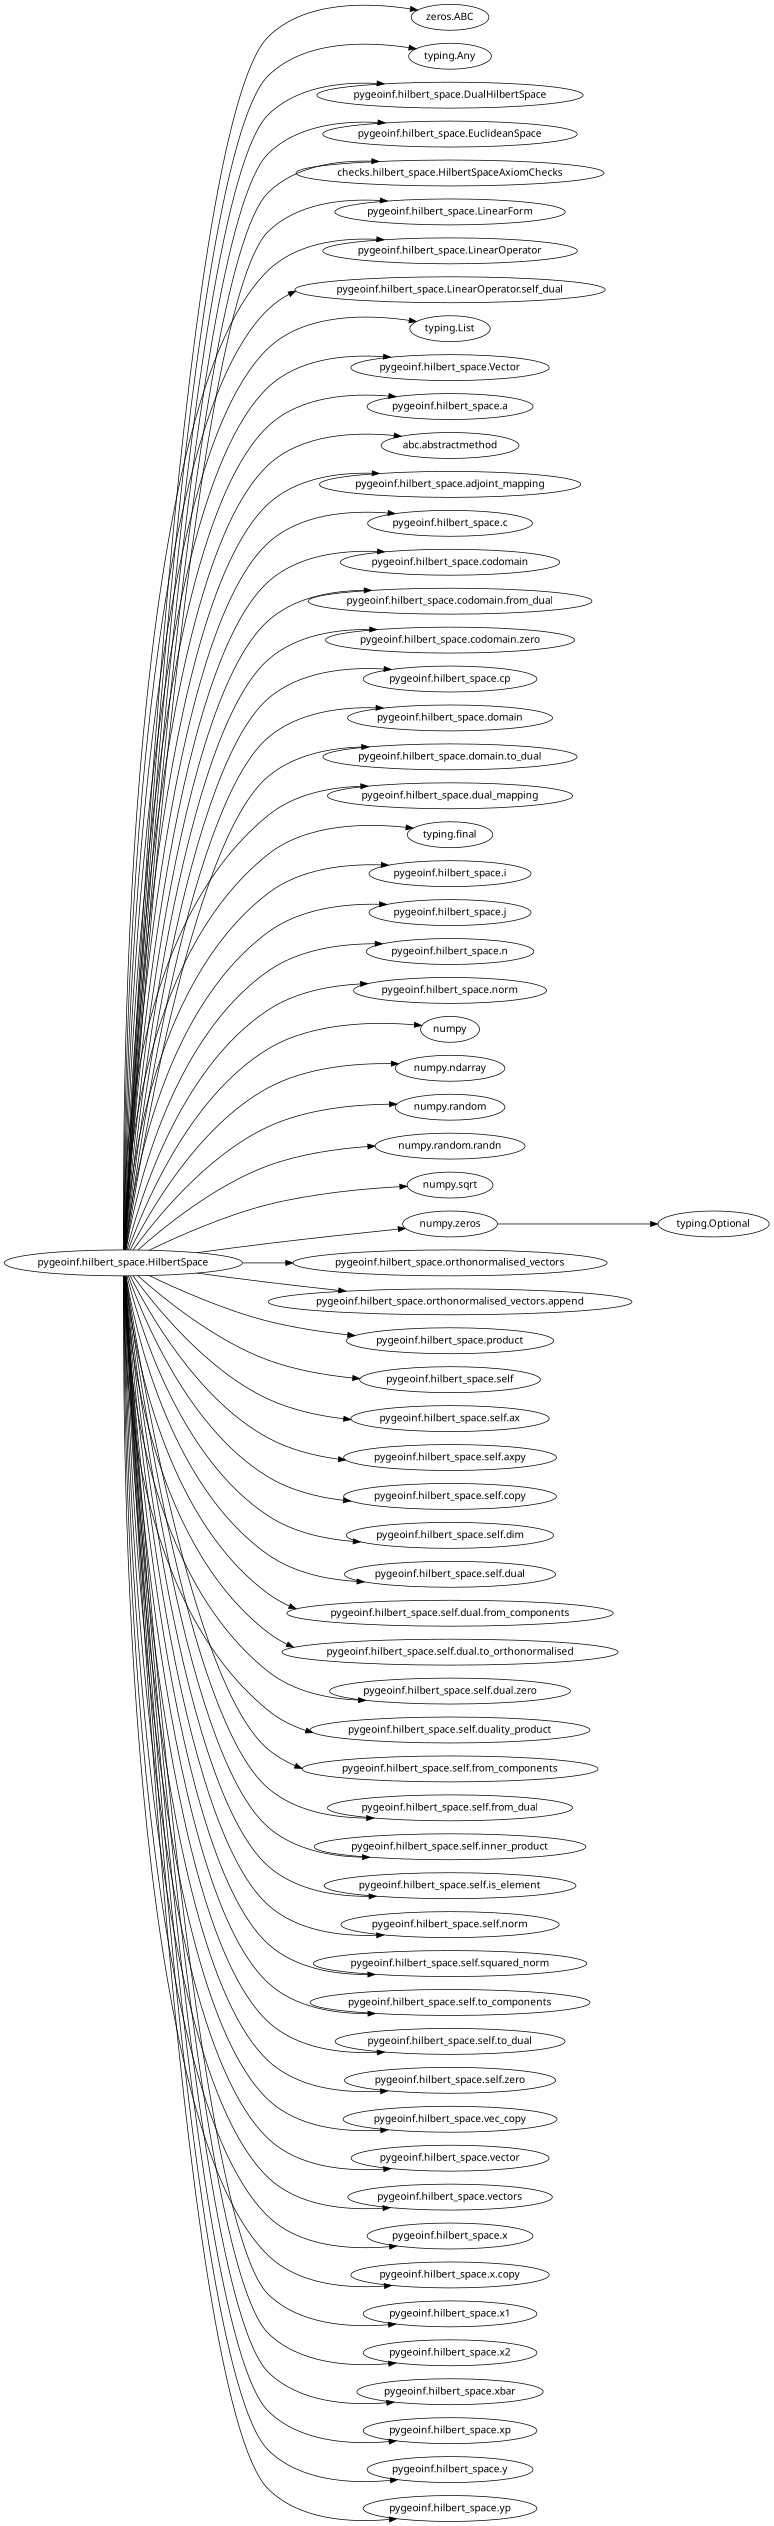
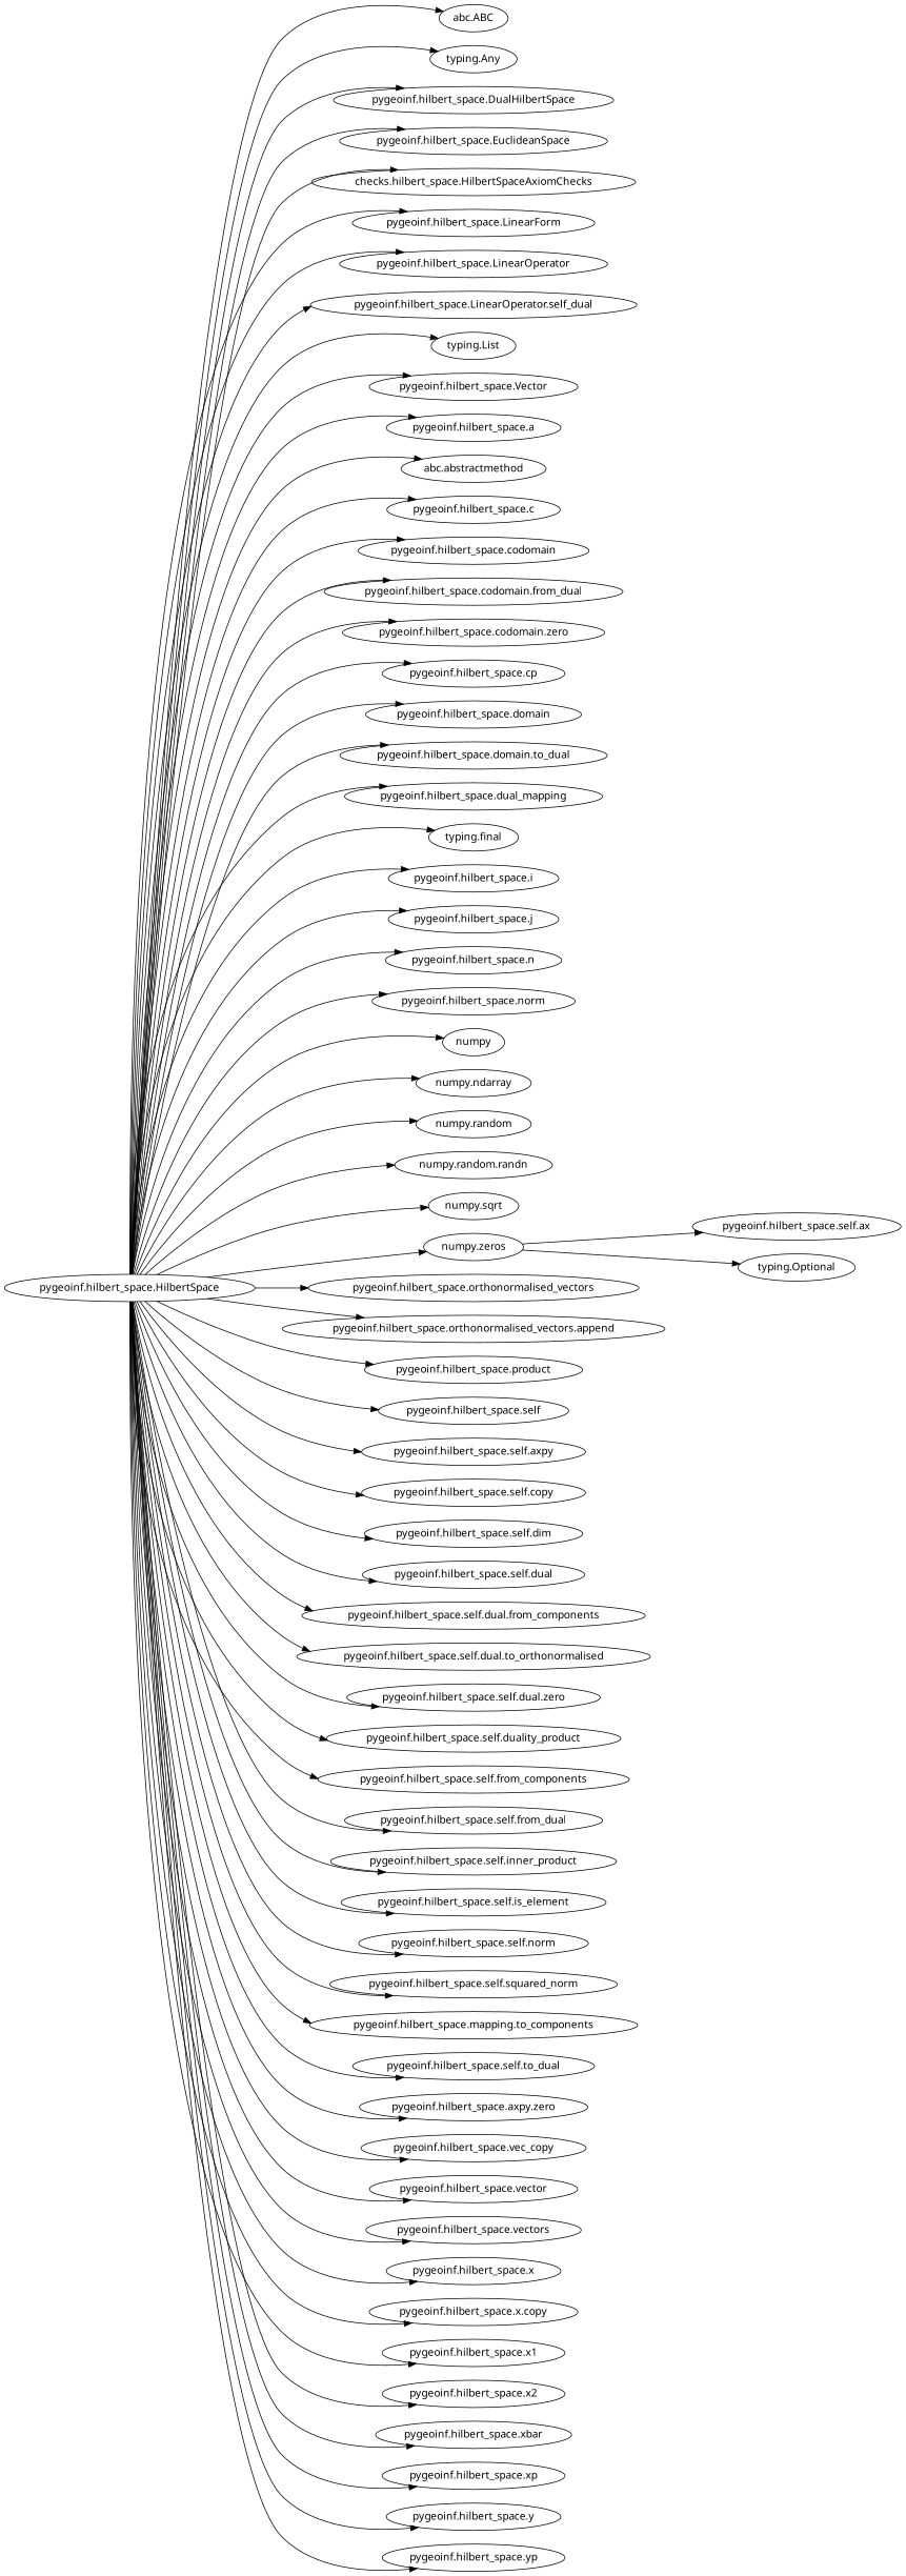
  digraph {
    fontname="Noto Sans"
    rankdir=LR
    node [fontname="Noto Sans"]
    edge [fontname="Noto Sans"]
    "pygeoinf.hilbert_space.HilbertSpace"
-   "abc.ABC" [label="zeros.ABC"]
+   "abc.ABC"
    "typing.Any"
    "pygeoinf.hilbert_space.DualHilbertSpace"
    "pygeoinf.hilbert_space.EuclideanSpace"
    "checks.hilbert_space.HilbertSpaceAxiomChecks"
    "pygeoinf.hilbert_space.LinearForm"
    "pygeoinf.hilbert_space.LinearOperator"
    "pygeoinf.hilbert_space.LinearOperator.self_dual"
    "typing.List"
    "pygeoinf.hilbert_space.Vector"
    "pygeoinf.hilbert_space.a"
    "abc.abstractmethod"
-   "pygeoinf.hilbert_space.adjoint_mapping"
    "pygeoinf.hilbert_space.c"
    "pygeoinf.hilbert_space.codomain"
    "pygeoinf.hilbert_space.codomain.from_dual"
    "pygeoinf.hilbert_space.codomain.zero"
    "pygeoinf.hilbert_space.cp"
    "pygeoinf.hilbert_space.domain"
    "pygeoinf.hilbert_space.domain.to_dual"
    "pygeoinf.hilbert_space.dual_mapping"
    "typing.final"
    "pygeoinf.hilbert_space.i"
    "pygeoinf.hilbert_space.j"
    "pygeoinf.hilbert_space.n"
    "pygeoinf.hilbert_space.norm"
    numpy
    "numpy.ndarray"
    "numpy.random"
    "numpy.random.randn"
    "numpy.sqrt"
    "numpy.zeros"
    "pygeoinf.hilbert_space.orthonormalised_vectors"
    "pygeoinf.hilbert_space.orthonormalised_vectors.append"
    "pygeoinf.hilbert_space.product"
    "pygeoinf.hilbert_space.self"
    "pygeoinf.hilbert_space.self.ax"
    "pygeoinf.hilbert_space.self.axpy"
    "pygeoinf.hilbert_space.self.copy"
    "pygeoinf.hilbert_space.self.dim"
    "pygeoinf.hilbert_space.self.dual"
    "pygeoinf.hilbert_space.self.dual.from_components"
    n44 [label="pygeoinf.hilbert_space.self.dual.to_orthonormalised"]
    "pygeoinf.hilbert_space.self.dual.zero"
    "pygeoinf.hilbert_space.self.duality_product"
    "pygeoinf.hilbert_space.self.from_components"
    "pygeoinf.hilbert_space.self.from_dual"
    "pygeoinf.hilbert_space.self.inner_product"
    "pygeoinf.hilbert_space.self.is_element"
    "pygeoinf.hilbert_space.self.norm"
    "pygeoinf.hilbert_space.self.squared_norm"
-   "pygeoinf.hilbert_space.self.to_components"
+   "pygeoinf.hilbert_space.self.to_components" [label="pygeoinf.hilbert_space.mapping.to_components"]
    "pygeoinf.hilbert_space.self.to_dual"
-   "pygeoinf.hilbert_space.self.zero"
+   "pygeoinf.hilbert_space.self.zero" [label="pygeoinf.hilbert_space.axpy.zero"]
    "pygeoinf.hilbert_space.vec_copy"
    "pygeoinf.hilbert_space.vector"
    "pygeoinf.hilbert_space.vectors"
    "pygeoinf.hilbert_space.x"
    "pygeoinf.hilbert_space.x.copy"
    "pygeoinf.hilbert_space.x1"
    "pygeoinf.hilbert_space.x2"
    "pygeoinf.hilbert_space.xbar"
    "pygeoinf.hilbert_space.xp"
    "pygeoinf.hilbert_space.y"
    "pygeoinf.hilbert_space.yp"
    "typing.Optional"
    "pygeoinf.hilbert_space.HilbertSpace" -> "abc.ABC"
    "pygeoinf.hilbert_space.HilbertSpace" -> "typing.Any"
    "pygeoinf.hilbert_space.HilbertSpace" -> "pygeoinf.hilbert_space.DualHilbertSpace"
    "pygeoinf.hilbert_space.HilbertSpace" -> "pygeoinf.hilbert_space.EuclideanSpace"
    "pygeoinf.hilbert_space.HilbertSpace" -> "checks.hilbert_space.HilbertSpaceAxiomChecks"
    "pygeoinf.hilbert_space.HilbertSpace" -> "pygeoinf.hilbert_space.LinearForm"
    "pygeoinf.hilbert_space.HilbertSpace" -> "pygeoinf.hilbert_space.LinearOperator"
    "pygeoinf.hilbert_space.HilbertSpace" -> "pygeoinf.hilbert_space.LinearOperator.self_dual"
    "pygeoinf.hilbert_space.HilbertSpace" -> "typing.List"
    "pygeoinf.hilbert_space.HilbertSpace" -> "pygeoinf.hilbert_space.Vector"
    "pygeoinf.hilbert_space.HilbertSpace" -> "pygeoinf.hilbert_space.a"
    "pygeoinf.hilbert_space.HilbertSpace" -> "abc.abstractmethod"
-   "pygeoinf.hilbert_space.HilbertSpace" -> "pygeoinf.hilbert_space.adjoint_mapping"
    "pygeoinf.hilbert_space.HilbertSpace" -> "pygeoinf.hilbert_space.c"
    "pygeoinf.hilbert_space.HilbertSpace" -> "pygeoinf.hilbert_space.codomain"
    "pygeoinf.hilbert_space.HilbertSpace" -> "pygeoinf.hilbert_space.codomain.from_dual"
    "pygeoinf.hilbert_space.HilbertSpace" -> "pygeoinf.hilbert_space.codomain.zero"
    "pygeoinf.hilbert_space.HilbertSpace" -> "pygeoinf.hilbert_space.cp"
    "pygeoinf.hilbert_space.HilbertSpace" -> "pygeoinf.hilbert_space.domain"
    "pygeoinf.hilbert_space.HilbertSpace" -> "pygeoinf.hilbert_space.domain.to_dual"
    "pygeoinf.hilbert_space.HilbertSpace" -> "pygeoinf.hilbert_space.dual_mapping"
    "pygeoinf.hilbert_space.HilbertSpace" -> "typing.final"
    "pygeoinf.hilbert_space.HilbertSpace" -> "pygeoinf.hilbert_space.i"
    "pygeoinf.hilbert_space.HilbertSpace" -> "pygeoinf.hilbert_space.j"
    "pygeoinf.hilbert_space.HilbertSpace" -> "pygeoinf.hilbert_space.n"
    "pygeoinf.hilbert_space.HilbertSpace" -> "pygeoinf.hilbert_space.norm"
    "pygeoinf.hilbert_space.HilbertSpace" -> numpy
    "pygeoinf.hilbert_space.HilbertSpace" -> "numpy.ndarray"
    "pygeoinf.hilbert_space.HilbertSpace" -> "numpy.random"
    "pygeoinf.hilbert_space.HilbertSpace" -> "numpy.random.randn"
    "pygeoinf.hilbert_space.HilbertSpace" -> "numpy.sqrt"
    "pygeoinf.hilbert_space.HilbertSpace" -> "numpy.zeros"
    "pygeoinf.hilbert_space.HilbertSpace" -> "pygeoinf.hilbert_space.orthonormalised_vectors"
    "pygeoinf.hilbert_space.HilbertSpace" -> "pygeoinf.hilbert_space.orthonormalised_vectors.append"
    "pygeoinf.hilbert_space.HilbertSpace" -> "pygeoinf.hilbert_space.product"
    "pygeoinf.hilbert_space.HilbertSpace" -> "pygeoinf.hilbert_space.self"
-   "pygeoinf.hilbert_space.HilbertSpace" -> "pygeoinf.hilbert_space.self.ax"
+   "numpy.zeros" -> "pygeoinf.hilbert_space.self.ax"
    "pygeoinf.hilbert_space.HilbertSpace" -> "pygeoinf.hilbert_space.self.axpy"
    "pygeoinf.hilbert_space.HilbertSpace" -> "pygeoinf.hilbert_space.self.copy"
    "pygeoinf.hilbert_space.HilbertSpace" -> "pygeoinf.hilbert_space.self.dim"
    "pygeoinf.hilbert_space.HilbertSpace" -> "pygeoinf.hilbert_space.self.dual"
    "pygeoinf.hilbert_space.HilbertSpace" -> "pygeoinf.hilbert_space.self.dual.from_components"
    "pygeoinf.hilbert_space.HilbertSpace" -> n44
    "pygeoinf.hilbert_space.HilbertSpace" -> "pygeoinf.hilbert_space.self.dual.zero"
    "pygeoinf.hilbert_space.HilbertSpace" -> "pygeoinf.hilbert_space.self.duality_product"
    "pygeoinf.hilbert_space.HilbertSpace" -> "pygeoinf.hilbert_space.self.from_components"
    "pygeoinf.hilbert_space.HilbertSpace" -> "pygeoinf.hilbert_space.self.from_dual"
    "pygeoinf.hilbert_space.HilbertSpace" -> "pygeoinf.hilbert_space.self.inner_product"
    "pygeoinf.hilbert_space.HilbertSpace" -> "pygeoinf.hilbert_space.self.is_element"
    "pygeoinf.hilbert_space.HilbertSpace" -> "pygeoinf.hilbert_space.self.norm"
    "pygeoinf.hilbert_space.HilbertSpace" -> "pygeoinf.hilbert_space.self.squared_norm"
    "pygeoinf.hilbert_space.HilbertSpace" -> "pygeoinf.hilbert_space.self.to_components"
    "pygeoinf.hilbert_space.HilbertSpace" -> "pygeoinf.hilbert_space.self.to_dual"
    "pygeoinf.hilbert_space.HilbertSpace" -> "pygeoinf.hilbert_space.self.zero"
    "pygeoinf.hilbert_space.HilbertSpace" -> "pygeoinf.hilbert_space.vec_copy"
    "pygeoinf.hilbert_space.HilbertSpace" -> "pygeoinf.hilbert_space.vector"
    "pygeoinf.hilbert_space.HilbertSpace" -> "pygeoinf.hilbert_space.vectors"
    "pygeoinf.hilbert_space.HilbertSpace" -> "pygeoinf.hilbert_space.x"
    "pygeoinf.hilbert_space.HilbertSpace" -> "pygeoinf.hilbert_space.x.copy"
    "pygeoinf.hilbert_space.HilbertSpace" -> "pygeoinf.hilbert_space.x1"
    "pygeoinf.hilbert_space.HilbertSpace" -> "pygeoinf.hilbert_space.x2"
    "pygeoinf.hilbert_space.HilbertSpace" -> "pygeoinf.hilbert_space.xbar"
    "pygeoinf.hilbert_space.HilbertSpace" -> "pygeoinf.hilbert_space.xp"
    "pygeoinf.hilbert_space.HilbertSpace" -> "pygeoinf.hilbert_space.y"
    "pygeoinf.hilbert_space.HilbertSpace" -> "pygeoinf.hilbert_space.yp"
    "numpy.zeros" -> "typing.Optional"
  }
